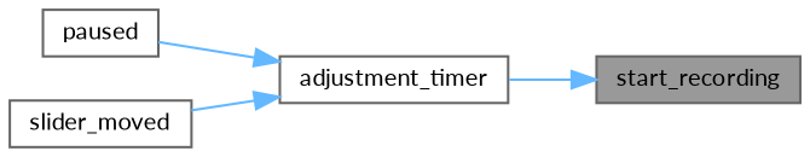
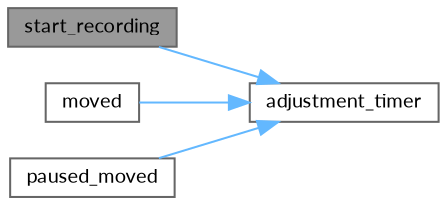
  digraph {
    fontname=Lato
    rankdir=RL
    node [color=grey40 fillcolor=white fontname=Lato fontsize=10 shape=box style=filled]
    edge [color=steelblue1 dir=back fontname=Lato fontsize=10 labelfontname=Helvetica labelfontsize=10 style=solid]
    n1 [color=gray40 fillcolor=grey60 fontcolor=black height=0.2 label=start_recording width=0.4]
    n2 [height=0.2 label=adjustment_timer width=0.4]
-   n3 [height=0.2 label=paused width=0.4]
-   n4 [height=0.2 label=slider_moved width=0.4]
-   n1 -> n2
+   n3 [height=0.2 label=moved width=0.4]
+   n4 [height=0.2 label=paused_moved width=0.4]
+   n2 -> n1
    n2 -> n3
    n2 -> n4
  }
